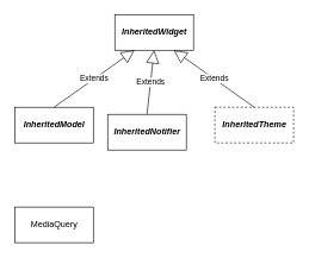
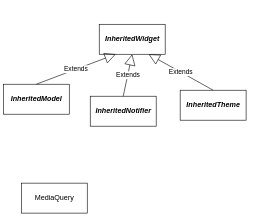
  <mxCell id="0" />
  <mxCell id="1" parent="0" />
- <mxCell id="2" value="&lt;i&gt;&lt;b&gt;InheritedWidget&lt;/b&gt;&lt;/i&gt;" style="html=1;" parent="1" vertex="1"><mxGeometry x="160" y="20" width="110" height="50" as="geometry" /></mxCell>
- <mxCell id="3" value="&lt;i&gt;&lt;b&gt;InheritedModel&lt;/b&gt;&lt;/i&gt;" style="html=1;" vertex="1" parent="1"><mxGeometry x="20" y="150" width="110" height="50" as="geometry" /></mxCell>
+ <mxCell id="2" value="&lt;i&gt;&lt;b&gt;InheritedWidget&lt;/b&gt;&lt;/i&gt;" style="html=1;" parent="1" vertex="1"><mxGeometry x="165" y="40" width="110" height="50" as="geometry" /></mxCell>
+ <mxCell id="3" value="&lt;i&gt;&lt;b&gt;InheritedModel&lt;/b&gt;&lt;/i&gt;" style="html=1;" vertex="1" parent="1"><mxGeometry x="5" y="140" width="110" height="50" as="geometry" /></mxCell>
  <mxCell id="4" value="Extends" style="endArrow=block;endSize=16;endFill=0;html=1;rounded=0;exitX=0.5;exitY=0;exitDx=0;exitDy=0;entryX=0.25;entryY=1;entryDx=0;entryDy=0;" edge="1" parent="1" source="3" target="2"><mxGeometry width="160" relative="1" as="geometry"><mxPoint x="110" y="160" as="sourcePoint" /><mxPoint x="270" y="160" as="targetPoint" /></mxGeometry></mxCell>
- <mxCell id="5" value="MediaQuery" style="html=1;" vertex="1" parent="1"><mxGeometry x="20" y="290" width="110" height="50" as="geometry" /></mxCell>
+ <mxCell id="5" value="MediaQuery" style="html=1;" vertex="1" parent="1"><mxGeometry x="35" y="305" width="110" height="50" as="geometry" /></mxCell>
  <mxCell id="6" value="&lt;b&gt;&lt;i&gt;InheritedNotifier&lt;/i&gt;&lt;/b&gt;" style="html=1;" vertex="1" parent="1"><mxGeometry x="150" y="160" width="110" height="50" as="geometry" /></mxCell>
  <mxCell id="7" value="Extends" style="endArrow=block;endSize=16;endFill=0;html=1;rounded=0;entryX=0.5;entryY=1;entryDx=0;entryDy=0;exitX=0.5;exitY=0;exitDx=0;exitDy=0;" edge="1" parent="1" source="6" target="2"><mxGeometry width="160" relative="1" as="geometry"><mxPoint x="110" y="160" as="sourcePoint" /><mxPoint x="270" y="160" as="targetPoint" /></mxGeometry></mxCell>
- <mxCell id="8" value="&lt;b&gt;&lt;i&gt;InheritedTheme&lt;/i&gt;&lt;/b&gt;" style="html=1;dashed=1;" vertex="1" parent="1"><mxGeometry x="300" y="150" width="110" height="50" as="geometry" /></mxCell>
+ <mxCell id="8" value="&lt;b&gt;&lt;i&gt;InheritedTheme&lt;/i&gt;&lt;/b&gt;" style="html=1;" vertex="1" parent="1"><mxGeometry x="300" y="150" width="110" height="50" as="geometry" /></mxCell>
  <mxCell id="9" value="Extends" style="endArrow=block;endSize=16;endFill=0;html=1;rounded=0;entryX=0.75;entryY=1;entryDx=0;entryDy=0;exitX=0.5;exitY=0;exitDx=0;exitDy=0;" edge="1" parent="1" source="8" target="2"><mxGeometry width="160" relative="1" as="geometry"><mxPoint x="110" y="160" as="sourcePoint" /><mxPoint x="270" y="160" as="targetPoint" /></mxGeometry></mxCell>
